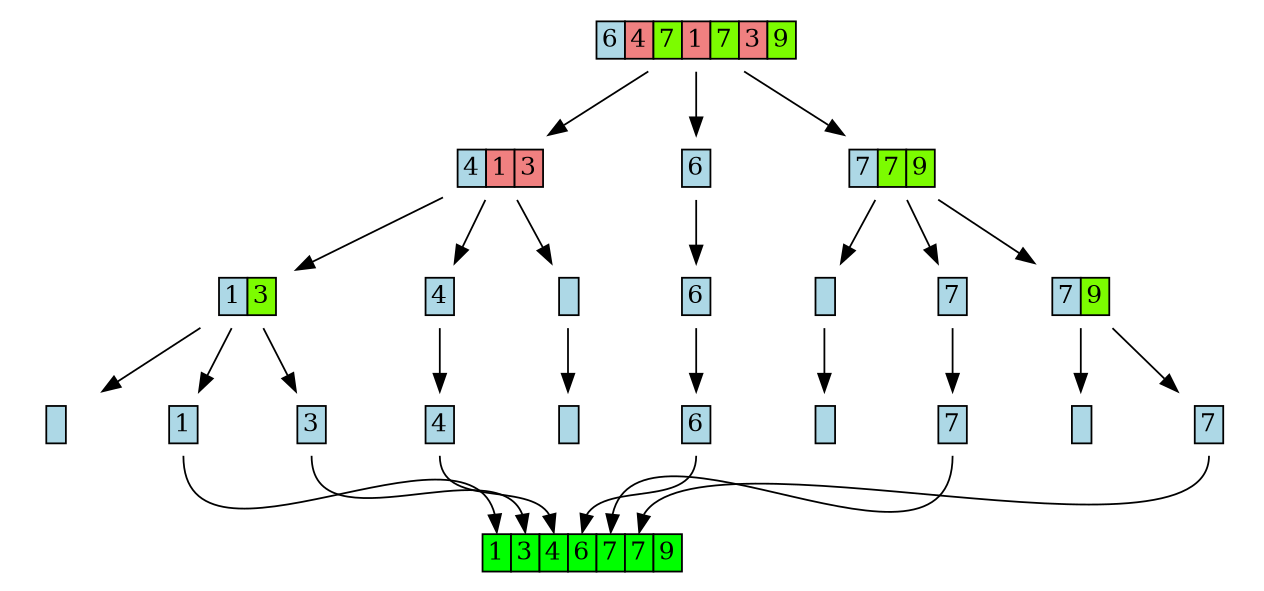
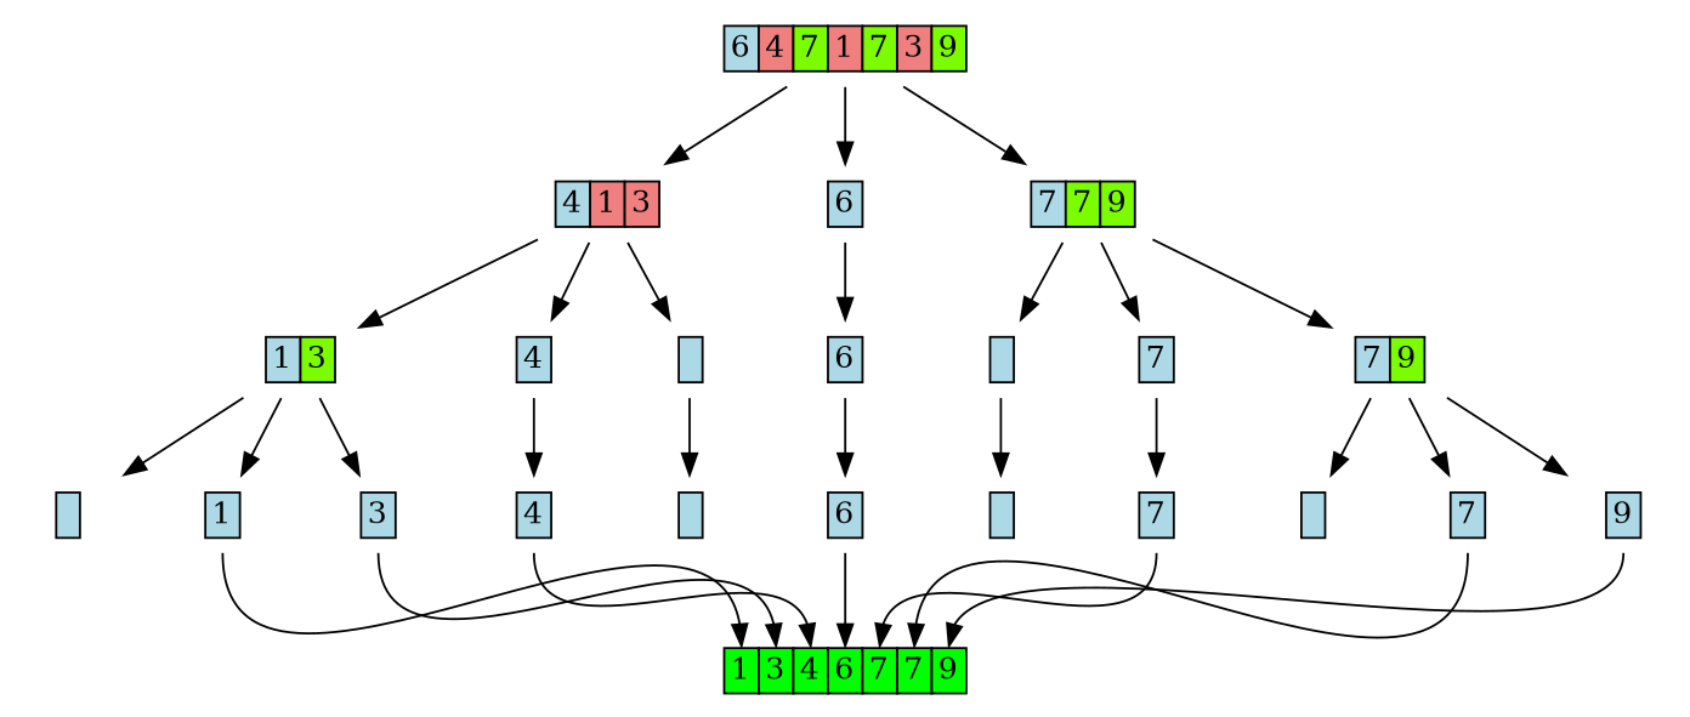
  digraph {
    node [shape=plaintext]
    n1 [label=<      <table border="0" cellborder="1" cellspacing="0">        <tr> 	<td bgcolor="lightblue" port="0">6</td> 	<td bgcolor="lightcoral" port="1">4</td> 	<td bgcolor="lawngreen" port="2">7</td> 	<td bgcolor="lightcoral" port="3">1</td> 	<td bgcolor="lawngreen" port="4">7</td> 	<td bgcolor="lightcoral" port="5">3</td> 	<td bgcolor="lawngreen" port="6">9</td>        </tr>      </table>>]
    n2 [label=<      <table border="0" cellborder="1" cellspacing="0">        <tr> 	<td bgcolor="lightblue" port="1">4</td> 	<td bgcolor="lightcoral" port="3">1</td> 	<td bgcolor="lightcoral" port="5">3</td>        </tr>      </table>>]
    n3 [label=<      <table border="0" cellborder="1" cellspacing="0">        <tr> 	<td bgcolor="lightblue" port="0">6</td>        </tr>      </table>>]
    n4 [label=<      <table border="0" cellborder="1" cellspacing="0">        <tr> 	<td bgcolor="lightblue" port="2">7</td> 	<td bgcolor="lawngreen" port="4">7</td> 	<td bgcolor="lawngreen" port="6">9</td>        </tr>      </table>>]
    n5 [label=<      <table border="0" cellborder="1" cellspacing="0">        <tr> 	<td bgcolor="lightblue" port="0">6</td>        </tr>      </table>>]
    n6 [label=<      <table border="0" cellborder="1" cellspacing="0">        <tr> 	<td bgcolor="lightblue" port="0">6</td>        </tr>      </table>>]
    n7 [label=<      <table border="0" cellborder="1" cellspacing="0">        <tr> 	<td bgcolor="lightblue" port="3">1</td> 	<td bgcolor="lawngreen" port="5">3</td>        </tr>      </table>>]
    n8 [label=<      <table border="0" cellborder="1" cellspacing="0">        <tr> 	<td bgcolor="lightblue" port="1">4</td>        </tr>      </table>>]
    n9 [label=<      <table border="0" cellborder="1" cellspacing="0">        <tr> 	<td bgcolor="lightblue" port="1"> </td>        </tr>      </table>>]
    n10 [label=<      <table border="0" cellborder="1" cellspacing="0">        <tr> 	<td bgcolor="lightblue" port="1">4</td>        </tr>      </table>>]
    n11 [label=<      <table border="0" cellborder="1" cellspacing="0">        <tr> 	<td bgcolor="lightblue" port="1"> </td>        </tr>      </table>>]
    n12 [label=<      <table border="0" cellborder="1" cellspacing="0">        <tr> 	<td bgcolor="lightblue" port="2"> </td>        </tr>      </table>>]
    n13 [label=<      <table border="0" cellborder="1" cellspacing="0">        <tr> 	<td bgcolor="lightblue" port="2">7</td>        </tr>      </table>>]
+   n14 [label=<      <table border="0" cellborder="1" cellspacing="0">        <tr> 	<td bgcolor="lightblue" port="2">9</td>        </tr>      </table>>]
    n15 [label=<      <table border="0" cellborder="1" cellspacing="0">        <tr> 	<td bgcolor="lightblue" port="3"> </td>        </tr>      </table>>]
    n16 [label=<      <table border="0" cellborder="1" cellspacing="0">        <tr> 	<td bgcolor="lightblue" port="3">1</td>        </tr>      </table>>]
    n17 [label=<      <table border="0" cellborder="1" cellspacing="0">        <tr> 	<td bgcolor="lightblue" port="5">3</td>        </tr>      </table>>]
    n18 [label=<      <table border="0" cellborder="1" cellspacing="0">        <tr> 	<td bgcolor="lightblue" port="2"> </td>        </tr>      </table>>]
    n19 [label=<      <table border="0" cellborder="1" cellspacing="0">        <tr> 	<td bgcolor="lightblue" port="2">7</td>        </tr>      </table>>]
    n20 [label=<      <table border="0" cellborder="1" cellspacing="0">        <tr> 	<td bgcolor="lightblue" port="4">7</td> 	<td bgcolor="lawngreen" port="6">9</td>        </tr>      </table>>]
    n21 [label=<      <table border="0" cellborder="1" cellspacing="0">        <tr> 	<td bgcolor="lightblue" port="2"> </td>        </tr>      </table>>]
    n22 [label=<      <table border="0" cellborder="1" cellspacing="0">        <tr> 	<td bgcolor="lightblue" port="2">7</td>        </tr>      </table>>]
    n23 [label=<      <table border="0" cellborder="1" cellspacing="0">        <tr><td bgcolor="green" port="0">1</td> 	   <td bgcolor="green" port="1">3</td> 	   <td bgcolor="green" port="2">4</td>            <td bgcolor="green" port="4">6</td> 	   <td bgcolor="green" port="3">7</td>            <td bgcolor="green" port="5">7</td>            <td bgcolor="green" port="6">9</td>        </tr>      </table>>]
    subgraph sub_1 {
      rank=same
      n1
    }
    subgraph sub_2 {
      rank=same
    }
    subgraph sub_3 {
      rank=same
    }
    subgraph sub_4 {
      rank=same
    }
    subgraph sub_5 {
      rank=same
    }
    subgraph sub_6 {
      n5
      n6
      subgraph sub_7 {
        rank=same
        n2
        n3
        n4
      }
    }
    subgraph sub_8 {
      n10
      n11
      subgraph sub_9 {
        rank=same
        n7
        n8
        n9
      }
    }
    subgraph sub_10 {
      subgraph sub_11 {
        rank=same
        n12
        n13
+       n14
      }
    }
    subgraph sub_12 {
      subgraph sub_13 {
        rank=same
        n15
        n16
        n17
      }
    }
    subgraph sub_14 {
      n21
      n22
      subgraph sub_15 {
        rank=same
        n18
        n19
        n20
      }
    }
    n1 -> n2
    n1 -> n3
    n1 -> n4
    n2 -> n7
    n2 -> n8
    n2 -> n9
    n3 -> n5 [weight=10000]
    n4 -> n18
    n4 -> n19
    n4 -> n20
    n5 -> n6 [weight=10000]
    n6 -> n23 [headport="4:n" tailport=s]
    n7 -> n15
    n7 -> n16
    n7 -> n17
    n8 -> n10 [weight=10000]
    n9 -> n11 [weight=10000]
    n10 -> n23 [headport="2:n" tailport=s]
    n13 -> n23 [headport="5:n" tailport=s]
+   n14 -> n23 [headport="6:n" tailport=s]
    n16 -> n23 [headport="0:n" tailport=s]
    n17 -> n23 [headport="1:n" tailport=s]
    n18 -> n21 [weight=10000]
    n19 -> n22 [weight=10000]
    n20 -> n12
    n20 -> n13
+   n20 -> n14
    n22 -> n23 [headport="3:n" tailport=s]
  }
